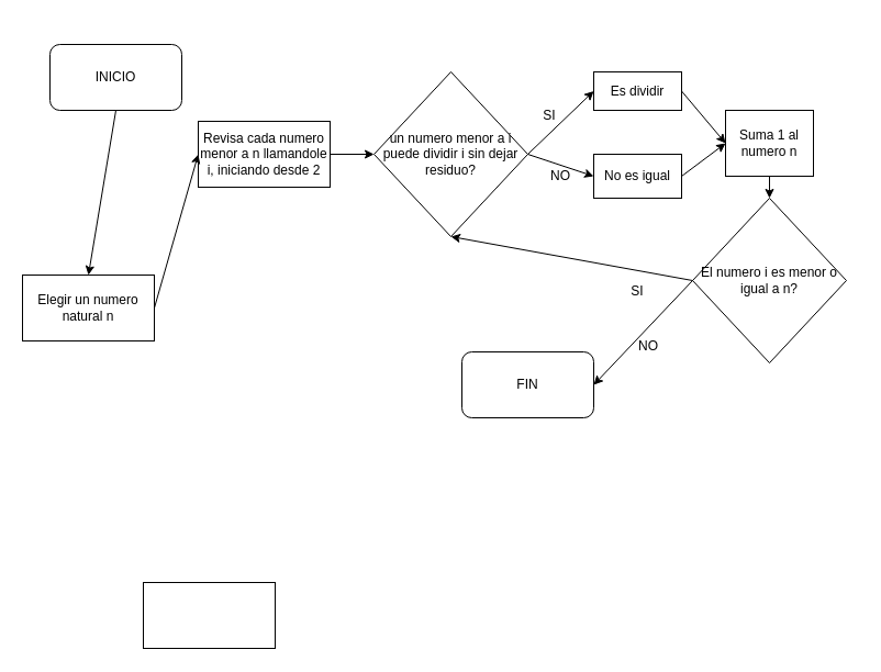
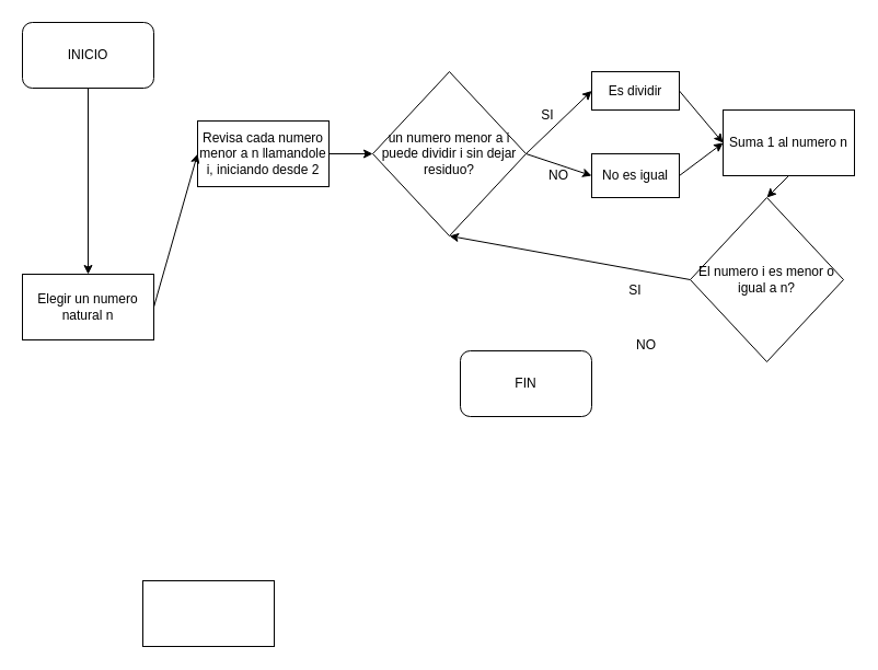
  <mxCell id="0" />
  <mxCell id="1" parent="0" />
- <mxCell id="2" value="&lt;font style=&quot;vertical-align: inherit;&quot;&gt;&lt;font style=&quot;vertical-align: inherit;&quot;&gt;INICIO&lt;/font&gt;&lt;/font&gt;" style="rounded=1;whiteSpace=wrap;html=1;" parent="1" vertex="1"><mxGeometry x="45" y="40" width="120" height="60" as="geometry" /></mxCell>
+ <mxCell id="2" value="&lt;font style=&quot;vertical-align: inherit;&quot;&gt;&lt;font style=&quot;vertical-align: inherit;&quot;&gt;INICIO&lt;/font&gt;&lt;/font&gt;" style="rounded=1;whiteSpace=wrap;html=1;" parent="1" vertex="1"><mxGeometry x="20" y="20" width="120" height="60" as="geometry" /></mxCell>
  <mxCell id="3" value="Elegir un numero natural n" style="rounded=0;whiteSpace=wrap;html=1;" parent="1" vertex="1"><mxGeometry x="20" y="250" width="120" height="60" as="geometry" /></mxCell>
  <mxCell id="4" value="Revisa cada numero menor a n llamandole i, iniciando desde 2" style="rounded=0;whiteSpace=wrap;html=1;" parent="1" vertex="1"><mxGeometry x="180" y="110" width="120" height="60" as="geometry" /></mxCell>
  <mxCell id="5" value="un numero menor a i puede dividir i sin dejar residuo?" style="rhombus;whiteSpace=wrap;html=1;flipH=1;flipV=1;" parent="1" vertex="1"><mxGeometry x="340" y="65" width="140" height="150" as="geometry" /></mxCell>
  <mxCell id="6" value="" style="rounded=0;whiteSpace=wrap;html=1;" parent="1" vertex="1"><mxGeometry x="130" y="530" width="120" height="60" as="geometry" /></mxCell>
  <mxCell id="7" value="Es dividir" style="rounded=0;whiteSpace=wrap;html=1;" vertex="1" parent="1"><mxGeometry x="540" y="65" width="80" height="35" as="geometry" /></mxCell>
  <mxCell id="8" value="No es igual" style="rounded=0;whiteSpace=wrap;html=1;" vertex="1" parent="1"><mxGeometry x="540" y="140" width="80" height="40" as="geometry" /></mxCell>
- <mxCell id="9" value="Suma 1 al numero n" style="rounded=0;whiteSpace=wrap;html=1;" vertex="1" parent="1"><mxGeometry x="660" y="100" width="80" height="60" as="geometry" /></mxCell>
+ <mxCell id="9" value="Suma 1 al numero n" style="rounded=0;whiteSpace=wrap;html=1;" vertex="1" parent="1"><mxGeometry x="660" y="100" width="120" height="60" as="geometry" /></mxCell>
  <mxCell id="10" value="El numero i es menor o igual a n?" style="rhombus;whiteSpace=wrap;html=1;" vertex="1" parent="1"><mxGeometry x="630" y="180" width="140" height="150" as="geometry" /></mxCell>
  <mxCell id="11" value="FIN" style="rounded=1;whiteSpace=wrap;html=1;" vertex="1" parent="1"><mxGeometry x="420" y="320" width="120" height="60" as="geometry" /></mxCell>
  <mxCell id="12" value="" style="endArrow=classic;html=1;rounded=0;exitX=0.5;exitY=1;exitDx=0;exitDy=0;entryX=0.5;entryY=0;entryDx=0;entryDy=0;" edge="1" parent="1" source="2" target="3"><mxGeometry width="50" height="50" relative="1" as="geometry"><mxPoint x="370" y="270" as="sourcePoint" /><mxPoint x="420" y="220" as="targetPoint" /></mxGeometry></mxCell>
  <mxCell id="13" value="" style="endArrow=classic;html=1;rounded=0;exitX=1;exitY=0.5;exitDx=0;exitDy=0;entryX=0;entryY=0.5;entryDx=0;entryDy=0;" edge="1" parent="1" source="3" target="4"><mxGeometry width="50" height="50" relative="1" as="geometry"><mxPoint x="90" y="90" as="sourcePoint" /><mxPoint x="90" y="120" as="targetPoint" /></mxGeometry></mxCell>
  <mxCell id="14" value="" style="endArrow=classic;html=1;rounded=0;exitX=1;exitY=0.5;exitDx=0;exitDy=0;entryX=0;entryY=0.5;entryDx=0;entryDy=0;" edge="1" parent="1" source="4" target="5"><mxGeometry width="50" height="50" relative="1" as="geometry"><mxPoint x="150" y="150" as="sourcePoint" /><mxPoint x="190" y="150" as="targetPoint" /></mxGeometry></mxCell>
  <mxCell id="15" value="" style="endArrow=classic;html=1;rounded=0;exitX=1;exitY=0.5;exitDx=0;exitDy=0;entryX=0;entryY=0.5;entryDx=0;entryDy=0;" edge="1" parent="1" source="5" target="8"><mxGeometry width="50" height="50" relative="1" as="geometry"><mxPoint x="160" y="160" as="sourcePoint" /><mxPoint x="200" y="160" as="targetPoint" /></mxGeometry></mxCell>
  <mxCell id="16" value="" style="endArrow=classic;html=1;rounded=0;exitX=1;exitY=0.5;exitDx=0;exitDy=0;entryX=0;entryY=0.5;entryDx=0;entryDy=0;" edge="1" parent="1" source="5" target="7"><mxGeometry width="50" height="50" relative="1" as="geometry"><mxPoint x="170" y="170" as="sourcePoint" /><mxPoint x="210" y="170" as="targetPoint" /></mxGeometry></mxCell>
  <mxCell id="17" value="" style="endArrow=classic;html=1;rounded=0;exitX=1;exitY=0.5;exitDx=0;exitDy=0;entryX=0;entryY=0.5;entryDx=0;entryDy=0;" edge="1" parent="1" source="8" target="9"><mxGeometry width="50" height="50" relative="1" as="geometry"><mxPoint x="180" y="180" as="sourcePoint" /><mxPoint x="220" y="180" as="targetPoint" /></mxGeometry></mxCell>
  <mxCell id="18" value="" style="endArrow=classic;html=1;rounded=0;exitX=1;exitY=0.5;exitDx=0;exitDy=0;entryX=0;entryY=0.5;entryDx=0;entryDy=0;" edge="1" parent="1" source="7" target="9"><mxGeometry width="50" height="50" relative="1" as="geometry"><mxPoint x="190" y="190" as="sourcePoint" /><mxPoint x="230" y="190" as="targetPoint" /></mxGeometry></mxCell>
  <mxCell id="19" value="" style="endArrow=classic;html=1;rounded=0;exitX=0.5;exitY=1;exitDx=0;exitDy=0;entryX=0.5;entryY=0;entryDx=0;entryDy=0;" edge="1" parent="1" source="9" target="10"><mxGeometry width="50" height="50" relative="1" as="geometry"><mxPoint x="200" y="200" as="sourcePoint" /><mxPoint x="240" y="200" as="targetPoint" /></mxGeometry></mxCell>
  <mxCell id="20" value="" style="endArrow=classic;html=1;rounded=0;entryX=0.5;entryY=1;entryDx=0;entryDy=0;exitX=0;exitY=0.5;exitDx=0;exitDy=0;" edge="1" parent="1" source="10" target="5"><mxGeometry width="50" height="50" relative="1" as="geometry"><mxPoint x="370" y="270" as="sourcePoint" /><mxPoint x="420" y="220" as="targetPoint" /></mxGeometry></mxCell>
- <mxCell id="21" value="" style="endArrow=classic;html=1;rounded=0;entryX=1;entryY=0.5;entryDx=0;entryDy=0;exitX=0;exitY=0.5;exitDx=0;exitDy=0;" edge="1" parent="1" source="10" target="11"><mxGeometry width="50" height="50" relative="1" as="geometry"><mxPoint x="370" y="270" as="sourcePoint" /><mxPoint x="420" y="220" as="targetPoint" /></mxGeometry></mxCell>
  <mxCell id="22" value="SI" style="text;html=1;align=center;verticalAlign=middle;whiteSpace=wrap;rounded=0;" vertex="1" parent="1"><mxGeometry x="470" y="90" width="60" height="30" as="geometry" /></mxCell>
  <mxCell id="23" value="SI" style="text;html=1;align=center;verticalAlign=middle;whiteSpace=wrap;rounded=0;" vertex="1" parent="1"><mxGeometry x="550" y="250" width="60" height="30" as="geometry" /></mxCell>
  <mxCell id="24" value="NO" style="text;html=1;align=center;verticalAlign=middle;whiteSpace=wrap;rounded=0;" vertex="1" parent="1"><mxGeometry x="560" y="300" width="60" height="30" as="geometry" /></mxCell>
  <mxCell id="25" value="NO" style="text;html=1;align=center;verticalAlign=middle;whiteSpace=wrap;rounded=0;" vertex="1" parent="1"><mxGeometry x="480" y="145" width="60" height="30" as="geometry" /></mxCell>
